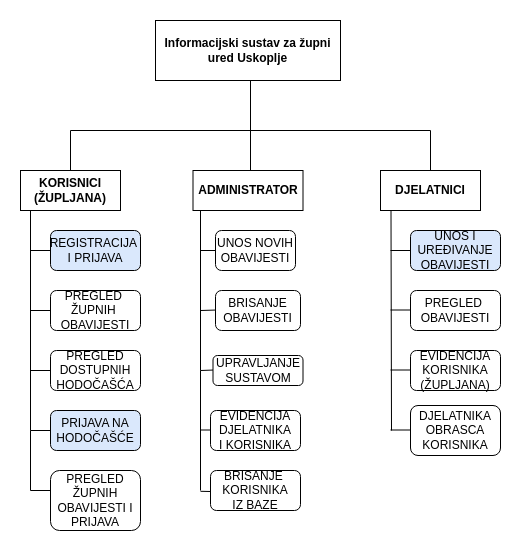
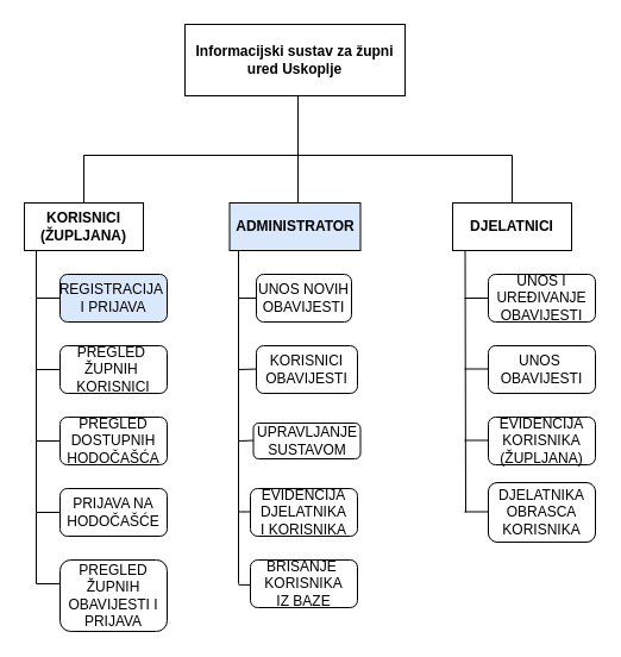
  <mxCell id="0" />
  <mxCell id="1" parent="0" />
  <mxCell id="2" value="&lt;b&gt;Informacijski sustav za župni ured Uskoplje&lt;/b&gt;" style="rounded=0;whiteSpace=wrap;html=1;" parent="1" vertex="1"><mxGeometry x="155" y="20" width="185" height="60" as="geometry" /></mxCell>
  <mxCell id="3" value="" style="endArrow=none;html=1;rounded=0;" parent="1" edge="1"><mxGeometry width="50" height="50" relative="1" as="geometry"><mxPoint x="250" y="130" as="sourcePoint" /><mxPoint x="250" y="80" as="targetPoint" /></mxGeometry></mxCell>
  <mxCell id="4" value="" style="endArrow=none;html=1;rounded=0;" parent="1" edge="1"><mxGeometry width="50" height="50" relative="1" as="geometry"><mxPoint x="70" y="130" as="sourcePoint" /><mxPoint x="430" y="130" as="targetPoint" /></mxGeometry></mxCell>
  <mxCell id="5" value="" style="endArrow=none;html=1;rounded=0;" parent="1" edge="1"><mxGeometry width="50" height="50" relative="1" as="geometry"><mxPoint x="70" y="170" as="sourcePoint" /><mxPoint x="70" y="130" as="targetPoint" /></mxGeometry></mxCell>
  <mxCell id="6" value="" style="endArrow=none;html=1;rounded=0;" parent="1" edge="1"><mxGeometry width="50" height="50" relative="1" as="geometry"><mxPoint x="430" y="170" as="sourcePoint" /><mxPoint x="430" y="130" as="targetPoint" /></mxGeometry></mxCell>
  <mxCell id="7" value="" style="endArrow=none;html=1;rounded=0;" parent="1" edge="1"><mxGeometry width="50" height="50" relative="1" as="geometry"><mxPoint x="250" y="170" as="sourcePoint" /><mxPoint x="250" y="130" as="targetPoint" /></mxGeometry></mxCell>
  <mxCell id="8" value="&lt;b&gt;KORISNICI&lt;/b&gt;&lt;div&gt;&lt;b&gt;(ŽUPLJANA)&lt;/b&gt;&lt;/div&gt;" style="rounded=0;whiteSpace=wrap;html=1;" parent="1" vertex="1"><mxGeometry x="20" y="170" width="100" height="40" as="geometry" /></mxCell>
  <mxCell id="9" value="&lt;b&gt;DJELATNICI&lt;/b&gt;" style="rounded=0;whiteSpace=wrap;html=1;" parent="1" vertex="1"><mxGeometry x="380" y="170" width="100" height="40" as="geometry" /></mxCell>
- <mxCell id="10" value="&lt;b&gt;ADMINISTRATOR&lt;/b&gt;" style="rounded=0;whiteSpace=wrap;html=1;" parent="1" vertex="1"><mxGeometry x="192.5" y="170" width="110" height="40" as="geometry" /></mxCell>
+ <mxCell id="10" value="&lt;b&gt;ADMINISTRATOR&lt;/b&gt;" style="rounded=0;whiteSpace=wrap;html=1;fillColor=#dae8fc;" parent="1" vertex="1"><mxGeometry x="192.5" y="170" width="110" height="40" as="geometry" /></mxCell>
  <mxCell id="11" value="" style="endArrow=none;html=1;rounded=0;" parent="1" edge="1"><mxGeometry width="50" height="50" relative="1" as="geometry"><mxPoint x="30" y="210" as="sourcePoint" /><mxPoint x="30" y="430" as="targetPoint" /></mxGeometry></mxCell>
  <mxCell id="12" value="" style="endArrow=none;html=1;rounded=0;" parent="1" edge="1"><mxGeometry width="50" height="50" relative="1" as="geometry"><mxPoint x="30" y="250" as="sourcePoint" /><mxPoint x="50" y="250" as="targetPoint" /></mxGeometry></mxCell>
  <mxCell id="13" value="REGISTRACIJA&amp;nbsp;&lt;div&gt;I PRIJAVA&lt;/div&gt;" style="rounded=1;whiteSpace=wrap;html=1;fillColor=#dae8fc;" parent="1" vertex="1"><mxGeometry x="50" y="230" width="90" height="40" as="geometry" /></mxCell>
  <mxCell id="14" value="" style="endArrow=none;html=1;rounded=0;" parent="1" edge="1"><mxGeometry width="50" height="50" relative="1" as="geometry"><mxPoint x="30" y="310" as="sourcePoint" /><mxPoint x="50" y="310" as="targetPoint" /></mxGeometry></mxCell>
- <mxCell id="15" value="PREGLED&amp;nbsp;&lt;div&gt;ŽUPNIH&amp;nbsp;&lt;/div&gt;&lt;div&gt;OBAVIJESTI&lt;/div&gt;" style="rounded=1;whiteSpace=wrap;html=1;" parent="1" vertex="1"><mxGeometry x="50" y="290" width="90" height="40" as="geometry" /></mxCell>
+ <mxCell id="15" value="PREGLED&amp;nbsp;&lt;div&gt;ŽUPNIH&amp;nbsp;&lt;/div&gt;&lt;div&gt;KORISNICI&lt;/div&gt;" style="rounded=1;whiteSpace=wrap;html=1;" parent="1" vertex="1"><mxGeometry x="50" y="290" width="90" height="40" as="geometry" /></mxCell>
  <mxCell id="16" value="" style="endArrow=none;html=1;rounded=0;" parent="1" edge="1"><mxGeometry width="50" height="50" relative="1" as="geometry"><mxPoint x="30" y="370" as="sourcePoint" /><mxPoint x="50" y="370" as="targetPoint" /></mxGeometry></mxCell>
  <mxCell id="17" value="PREGLED DOSTUPNIH&lt;div&gt;HODOČAŠĆA&lt;/div&gt;" style="rounded=1;whiteSpace=wrap;html=1;" parent="1" vertex="1"><mxGeometry x="50" y="350" width="90" height="40" as="geometry" /></mxCell>
  <mxCell id="18" value="" style="endArrow=none;html=1;rounded=0;" parent="1" edge="1"><mxGeometry width="50" height="50" relative="1" as="geometry"><mxPoint x="30" y="430" as="sourcePoint" /><mxPoint x="50" y="430" as="targetPoint" /></mxGeometry></mxCell>
- <mxCell id="19" value="PRIJAVA NA&lt;div&gt;HODOČAŠĆE&lt;/div&gt;" style="rounded=1;whiteSpace=wrap;html=1;fillColor=#dae8fc;" parent="1" vertex="1"><mxGeometry x="50" y="410" width="90" height="40" as="geometry" /></mxCell>
+ <mxCell id="19" value="PRIJAVA NA&lt;div&gt;HODOČAŠĆE&lt;/div&gt;" style="rounded=1;whiteSpace=wrap;html=1;" parent="1" vertex="1"><mxGeometry x="50" y="410" width="90" height="40" as="geometry" /></mxCell>
  <mxCell id="20" value="" style="endArrow=none;html=1;rounded=0;" parent="1" edge="1"><mxGeometry width="50" height="50" relative="1" as="geometry"><mxPoint x="30" y="490" as="sourcePoint" /><mxPoint x="30" y="430" as="targetPoint" /></mxGeometry></mxCell>
  <mxCell id="21" value="" style="endArrow=none;html=1;rounded=0;" parent="1" edge="1"><mxGeometry width="50" height="50" relative="1" as="geometry"><mxPoint x="30" y="490" as="sourcePoint" /><mxPoint x="50" y="490" as="targetPoint" /></mxGeometry></mxCell>
  <mxCell id="22" value="PREGLED ŽUPNIH OBAVIJESTI I PRIJAVA" style="rounded=1;whiteSpace=wrap;html=1;" parent="1" vertex="1"><mxGeometry x="50" y="470" width="90" height="60" as="geometry" /></mxCell>
  <mxCell id="23" value="" style="endArrow=none;html=1;rounded=0;" parent="1" edge="1"><mxGeometry width="50" height="50" relative="1" as="geometry"><mxPoint x="200" y="370" as="sourcePoint" /><mxPoint x="200" y="210" as="targetPoint" /></mxGeometry></mxCell>
  <mxCell id="24" value="" style="endArrow=none;html=1;rounded=0;" parent="1" edge="1"><mxGeometry width="50" height="50" relative="1" as="geometry"><mxPoint x="200" y="250" as="sourcePoint" /><mxPoint x="220" y="250" as="targetPoint" /></mxGeometry></mxCell>
  <mxCell id="25" value="UNOS NOVIH&lt;div&gt;OBAVIJESTI&lt;/div&gt;" style="rounded=1;whiteSpace=wrap;html=1;" parent="1" vertex="1"><mxGeometry x="215" y="230" width="80" height="40" as="geometry" /></mxCell>
  <mxCell id="26" value="" style="endArrow=none;html=1;rounded=0;" parent="1" edge="1"><mxGeometry width="50" height="50" relative="1" as="geometry"><mxPoint x="200" y="310" as="sourcePoint" /><mxPoint x="215" y="309.55" as="targetPoint" /></mxGeometry></mxCell>
- <mxCell id="27" value="BRISANJE&lt;div&gt;OBAVIJESTI&lt;/div&gt;" style="rounded=1;whiteSpace=wrap;html=1;" parent="1" vertex="1"><mxGeometry x="215" y="290" width="85" height="40" as="geometry" /></mxCell>
+ <mxCell id="27" value="KORISNICI&lt;div&gt;OBAVIJESTI&lt;/div&gt;" style="rounded=1;whiteSpace=wrap;html=1;" parent="1" vertex="1"><mxGeometry x="215" y="290" width="85" height="40" as="geometry" /></mxCell>
  <mxCell id="28" value="UPRAVLJANJE&lt;div&gt;SUSTAVOM&lt;/div&gt;" style="rounded=1;whiteSpace=wrap;html=1;" parent="1" vertex="1"><mxGeometry x="212.5" y="355" width="90" height="30" as="geometry" /></mxCell>
  <mxCell id="29" value="" style="endArrow=none;html=1;rounded=0;" parent="1" edge="1"><mxGeometry width="50" height="50" relative="1" as="geometry"><mxPoint x="200" y="370" as="sourcePoint" /><mxPoint x="212.5" y="369.55" as="targetPoint" /></mxGeometry></mxCell>
  <mxCell id="30" value="" style="endArrow=none;html=1;rounded=0;entryX=0.085;entryY=0.984;entryDx=0;entryDy=0;entryPerimeter=0;" parent="1" edge="1"><mxGeometry width="50" height="50" relative="1" as="geometry"><mxPoint x="391" y="430" as="sourcePoint" /><mxPoint x="390.5" y="210" as="targetPoint" /></mxGeometry></mxCell>
  <mxCell id="31" value="" style="endArrow=none;html=1;rounded=0;" parent="1" edge="1"><mxGeometry width="50" height="50" relative="1" as="geometry"><mxPoint x="410" y="250" as="sourcePoint" /><mxPoint x="390" y="250" as="targetPoint" /></mxGeometry></mxCell>
- <mxCell id="32" value="UNOS I UREĐIVANJE&lt;div&gt;OBAVIJESTI&lt;/div&gt;" style="rounded=1;whiteSpace=wrap;html=1;fillColor=#dae8fc;" parent="1" vertex="1"><mxGeometry x="410" y="230" width="90" height="40" as="geometry" /></mxCell>
+ <mxCell id="32" value="UNOS I UREĐIVANJE&lt;div&gt;OBAVIJESTI&lt;/div&gt;" style="rounded=1;whiteSpace=wrap;html=1;" parent="1" vertex="1"><mxGeometry x="410" y="230" width="90" height="40" as="geometry" /></mxCell>
  <mxCell id="33" value="" style="endArrow=none;html=1;rounded=0;" parent="1" edge="1"><mxGeometry width="50" height="50" relative="1" as="geometry"><mxPoint x="200" y="490" as="sourcePoint" /><mxPoint x="200" y="370" as="targetPoint" /></mxGeometry></mxCell>
  <mxCell id="34" value="" style="endArrow=none;html=1;rounded=0;" parent="1" edge="1"><mxGeometry width="50" height="50" relative="1" as="geometry"><mxPoint x="200" y="429.5" as="sourcePoint" /><mxPoint x="210" y="429.5" as="targetPoint" /></mxGeometry></mxCell>
  <mxCell id="35" value="EVIDENCIJA&lt;div&gt;DJELATNIKA&lt;/div&gt;&lt;div&gt;I KORISNIKA&lt;/div&gt;" style="rounded=1;whiteSpace=wrap;html=1;" parent="1" vertex="1"><mxGeometry x="210" y="410" width="90" height="40" as="geometry" /></mxCell>
  <mxCell id="36" value="" style="endArrow=none;html=1;rounded=0;" parent="1" edge="1"><mxGeometry width="50" height="50" relative="1" as="geometry"><mxPoint x="390" y="309.5" as="sourcePoint" /><mxPoint x="410" y="309.5" as="targetPoint" /><Array as="points"><mxPoint x="390" y="309.5" /></Array></mxGeometry></mxCell>
- <mxCell id="37" value="PREGLED&amp;nbsp;&lt;div&gt;OBAVIJESTI&lt;/div&gt;" style="rounded=1;whiteSpace=wrap;html=1;" parent="1" vertex="1"><mxGeometry x="410" y="290" width="90" height="40" as="geometry" /></mxCell>
+ <mxCell id="37" value="UNOS&amp;nbsp;&lt;div&gt;OBAVIJESTI&lt;/div&gt;" style="rounded=1;whiteSpace=wrap;html=1;" parent="1" vertex="1"><mxGeometry x="410" y="290" width="90" height="40" as="geometry" /></mxCell>
  <mxCell id="38" value="" style="endArrow=none;html=1;rounded=0;" edge="1" parent="1"><mxGeometry width="50" height="50" relative="1" as="geometry"><mxPoint x="410" y="369.5" as="sourcePoint" /><mxPoint x="390" y="369.5" as="targetPoint" /></mxGeometry></mxCell>
  <mxCell id="39" value="EVIDENCIJA&lt;div&gt;KORISNIKA&lt;/div&gt;&lt;div&gt;(ŽUPLJANA)&lt;/div&gt;" style="rounded=1;whiteSpace=wrap;html=1;" vertex="1" parent="1"><mxGeometry x="410" y="350" width="90" height="40" as="geometry" /></mxCell>
  <mxCell id="40" value="" style="endArrow=none;html=1;rounded=0;" edge="1" parent="1"><mxGeometry width="50" height="50" relative="1" as="geometry"><mxPoint x="410" y="429.5" as="sourcePoint" /><mxPoint x="390" y="429.5" as="targetPoint" /></mxGeometry></mxCell>
  <mxCell id="41" value="" style="endArrow=none;html=1;rounded=0;" edge="1" parent="1"><mxGeometry width="50" height="50" relative="1" as="geometry"><mxPoint x="210" y="491" as="sourcePoint" /><mxPoint x="200" y="490.8" as="targetPoint" /></mxGeometry></mxCell>
  <mxCell id="42" value="BRISANJE&amp;nbsp;&lt;div&gt;KORISNIKA&lt;/div&gt;&lt;div&gt;IZ BAZE&lt;/div&gt;" style="rounded=1;whiteSpace=wrap;html=1;" vertex="1" parent="1"><mxGeometry x="210" y="470" width="90" height="40" as="geometry" /></mxCell>
  <mxCell id="43" value="DJELATNIKA&lt;div&gt;OBRASCA&lt;/div&gt;&lt;div&gt;KORISNIKA&lt;/div&gt;" style="rounded=1;whiteSpace=wrap;html=1;" vertex="1" parent="1"><mxGeometry x="410" y="405" width="90" height="50" as="geometry" /></mxCell>
